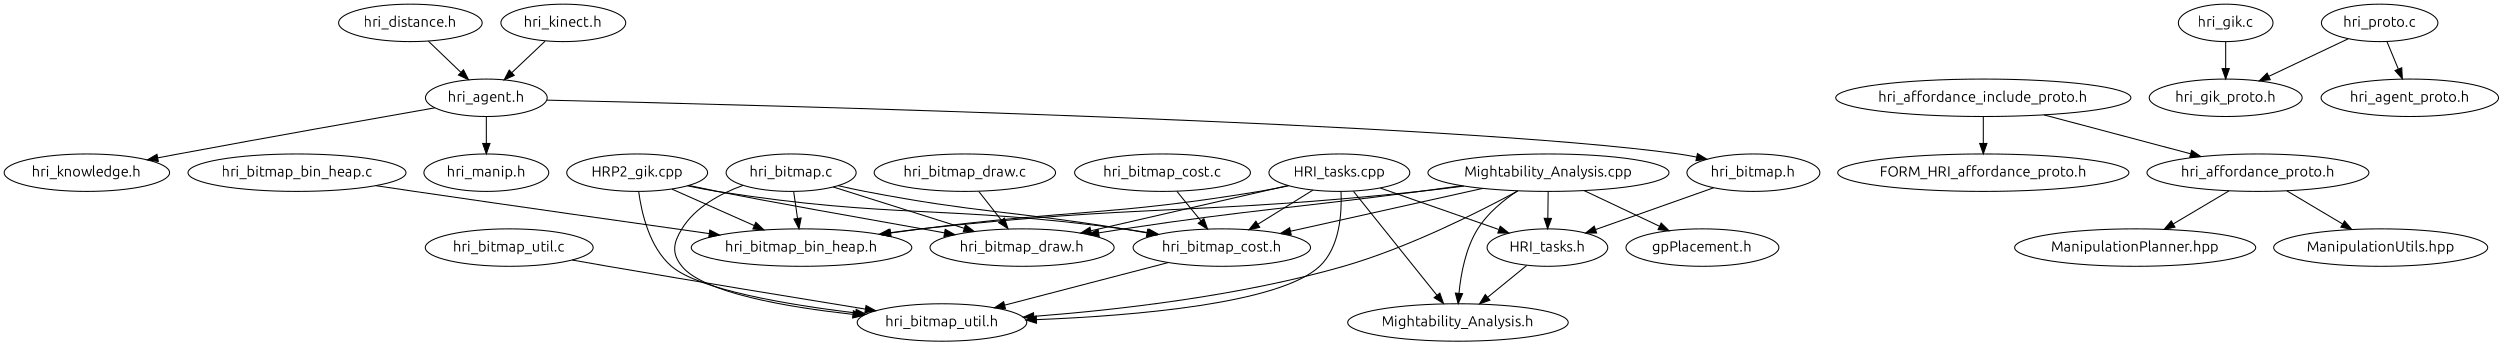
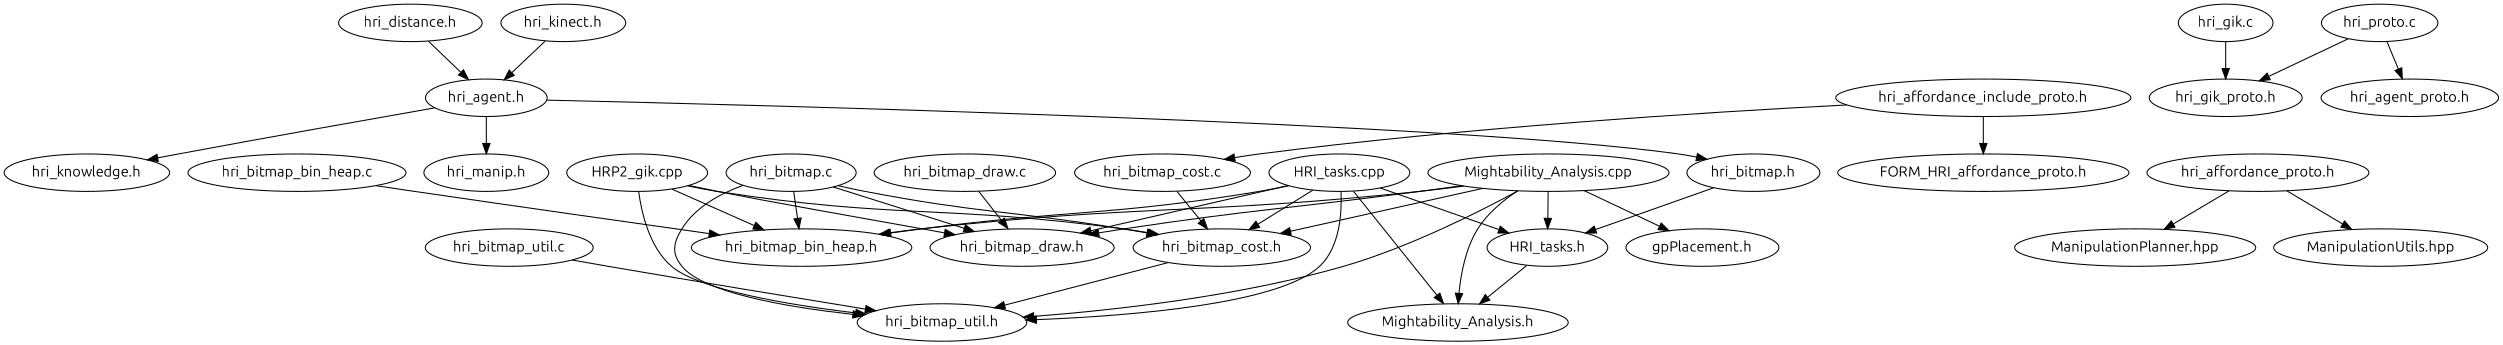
  digraph {
    clusterrank=local
    fontname=Ubuntu
    fontsize=16
    node [fontname=Ubuntu]
    edge [fontname=Ubuntu]
    "HRI_tasks.cpp"
    "hri_bitmap_bin_heap.h"
    "hri_bitmap_cost.h"
    "Mightability_Analysis.h"
    "hri_bitmap_draw.h"
    "HRI_tasks.h"
    "hri_bitmap_util.h"
    "hri_bitmap.h"
    "hri_agent.h"
    "hri_knowledge.h"
    "hri_manip.h"
    "HRP2_gik.cpp"
    "Mightability_Analysis.cpp"
    "gpPlacement.h"
    "hri_bitmap_bin_heap.c"
    "hri_bitmap.c"
    "hri_gik.c"
    "hri_gik_proto.h"
    "hri_affordance_include_proto.h"
    "FORM_HRI_affordance_proto.h"
    "hri_affordance_proto.h"
    "ManipulationPlanner.hpp"
    "ManipulationUtils.hpp"
    "hri_distance.h"
    "hri_bitmap_cost.c"
    "hri_bitmap_util.c"
    n27 [label="hri_proto.c"]
    "hri_agent_proto.h"
    "hri_bitmap_draw.c"
    "hri_kinect.h"
    "HRI_tasks.cpp" -> "hri_bitmap_bin_heap.h"
    "HRI_tasks.cpp" -> "hri_bitmap_cost.h"
    "HRI_tasks.cpp" -> "Mightability_Analysis.h"
    "HRI_tasks.cpp" -> "hri_bitmap_draw.h"
    "HRI_tasks.cpp" -> "HRI_tasks.h"
    "HRI_tasks.cpp" -> "hri_bitmap_util.h"
    "hri_bitmap_cost.h" -> "hri_bitmap_util.h"
    "HRI_tasks.h" -> "Mightability_Analysis.h"
    "hri_bitmap.h" -> "HRI_tasks.h"
    "hri_agent.h" -> "hri_bitmap.h"
    "hri_agent.h" -> "hri_knowledge.h"
    "hri_agent.h" -> "hri_manip.h"
    "HRP2_gik.cpp" -> "hri_bitmap_bin_heap.h"
    "HRP2_gik.cpp" -> "hri_bitmap_cost.h"
    "HRP2_gik.cpp" -> "hri_bitmap_draw.h"
    "HRP2_gik.cpp" -> "hri_bitmap_util.h"
    "Mightability_Analysis.cpp" -> "hri_bitmap_bin_heap.h"
    "Mightability_Analysis.cpp" -> "hri_bitmap_cost.h"
    "Mightability_Analysis.cpp" -> "Mightability_Analysis.h"
    "Mightability_Analysis.cpp" -> "hri_bitmap_draw.h"
    "Mightability_Analysis.cpp" -> "HRI_tasks.h"
    "Mightability_Analysis.cpp" -> "hri_bitmap_util.h"
    "Mightability_Analysis.cpp" -> "gpPlacement.h"
    "hri_bitmap_bin_heap.c" -> "hri_bitmap_bin_heap.h"
    "hri_bitmap.c" -> "hri_bitmap_bin_heap.h"
    "hri_bitmap.c" -> "hri_bitmap_cost.h"
    "hri_bitmap.c" -> "hri_bitmap_draw.h"
    "hri_bitmap.c" -> "hri_bitmap_util.h"
    "hri_gik.c" -> "hri_gik_proto.h"
    "hri_affordance_include_proto.h" -> "FORM_HRI_affordance_proto.h"
-   "hri_affordance_include_proto.h" -> "hri_affordance_proto.h"
+   "hri_affordance_include_proto.h" -> "hri_bitmap_cost.c"
    "hri_affordance_proto.h" -> "ManipulationPlanner.hpp"
    "hri_affordance_proto.h" -> "ManipulationUtils.hpp"
    "hri_distance.h" -> "hri_agent.h"
    "hri_bitmap_cost.c" -> "hri_bitmap_cost.h"
    "hri_bitmap_util.c" -> "hri_bitmap_util.h"
    n27 -> "hri_gik_proto.h"
    n27 -> "hri_agent_proto.h"
    "hri_bitmap_draw.c" -> "hri_bitmap_draw.h"
    "hri_kinect.h" -> "hri_agent.h"
  }
